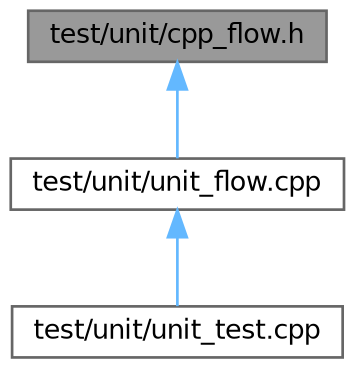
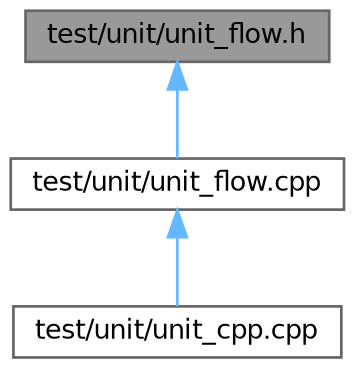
  digraph {
    node [color=grey40 fillcolor=white fontname=Helvetica fontsize=10 shape=box style=filled]
    edge [color=steelblue1 dir=back fontname=Helvetica fontsize=10 labelfontname=Helvetica labelfontsize=10 style=solid]
-   n1 [color=gray40 fillcolor=grey60 fontcolor=black height=0.2 label="test/unit/cpp_flow.h" width=0.4]
+   n1 [color=gray40 fillcolor=grey60 fontcolor=black height=0.2 label="test/unit/unit_flow.h" width=0.4]
    n2 [height=0.2 label="test/unit/unit_flow.cpp" width=0.4]
-   n3 [height=0.2 label="test/unit/unit_test.cpp" width=0.4]
+   n3 [height=0.2 label="test/unit/unit_cpp.cpp" width=0.4]
    n1 -> n2
    n2 -> n3
  }
